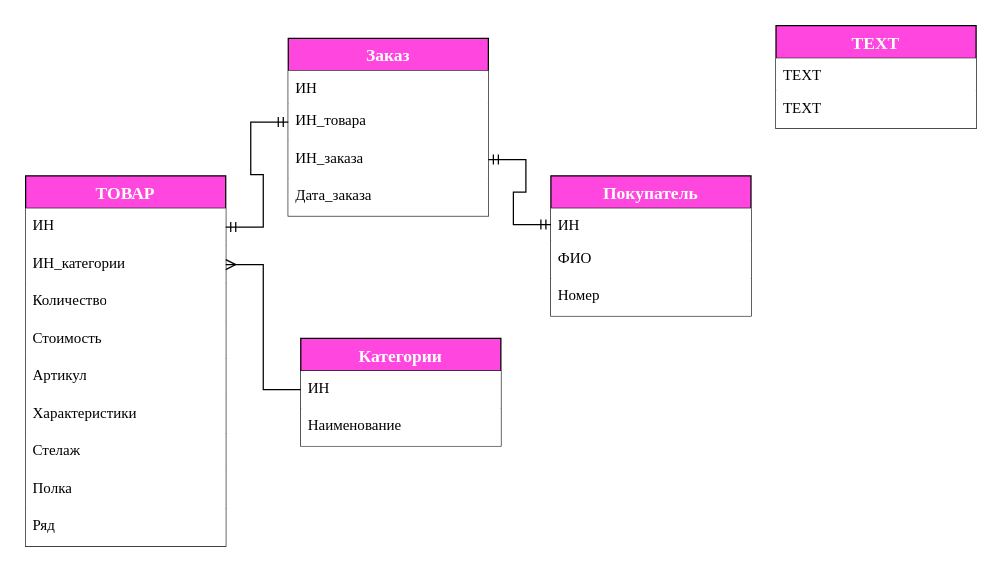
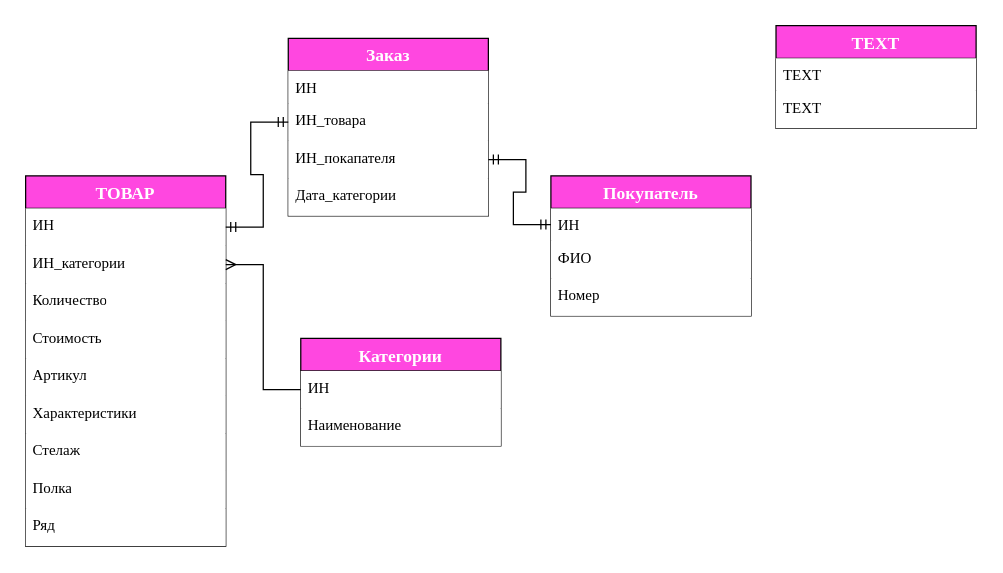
  <mxCell id="0" />
  <mxCell id="1" parent="0" />
  <mxCell id="2" value="ТОВАР" style="swimlane;fontStyle=1;childLayout=stackLayout;horizontal=1;startSize=26;horizontalStack=0;resizeParent=1;resizeParentMax=0;resizeLast=0;collapsible=1;marginBottom=0;align=center;fontSize=14;labelBackgroundColor=none;fillColor=#FF47E0;fontColor=#FFFFFF;fontFamily=Comic Sans MS;" parent="1" vertex="1"><mxGeometry x="20" y="140" width="160" height="296" as="geometry" /></mxCell>
  <mxCell id="3" value="ИН" style="text;strokeColor=none;fillColor=default;spacingLeft=4;spacingRight=4;overflow=hidden;rotatable=0;points=[[0,0.5],[1,0.5]];portConstraint=eastwest;fontSize=12;whiteSpace=wrap;html=1;fontFamily=Comic Sans MS;" parent="2" vertex="1"><mxGeometry y="26" width="160" height="30" as="geometry" /></mxCell>
  <mxCell id="4" value="ИН_категории" style="text;strokeColor=none;fillColor=default;spacingLeft=4;spacingRight=4;overflow=hidden;rotatable=0;points=[[0,0.5],[1,0.5]];portConstraint=eastwest;fontSize=12;whiteSpace=wrap;html=1;fontFamily=Comic Sans MS;" parent="2" vertex="1"><mxGeometry y="56" width="160" height="30" as="geometry" /></mxCell>
  <mxCell id="5" value="Количество" style="text;strokeColor=none;fillColor=default;spacingLeft=4;spacingRight=4;overflow=hidden;rotatable=0;points=[[0,0.5],[1,0.5]];portConstraint=eastwest;fontSize=12;whiteSpace=wrap;html=1;fontFamily=Comic Sans MS;" parent="2" vertex="1"><mxGeometry y="86" width="160" height="30" as="geometry" /></mxCell>
  <mxCell id="6" value="Стоимость" style="text;strokeColor=none;fillColor=default;spacingLeft=4;spacingRight=4;overflow=hidden;rotatable=0;points=[[0,0.5],[1,0.5]];portConstraint=eastwest;fontSize=12;whiteSpace=wrap;html=1;fontFamily=Comic Sans MS;" parent="2" vertex="1"><mxGeometry y="116" width="160" height="30" as="geometry" /></mxCell>
  <mxCell id="7" value="Артикул" style="text;strokeColor=none;fillColor=default;spacingLeft=4;spacingRight=4;overflow=hidden;rotatable=0;points=[[0,0.5],[1,0.5]];portConstraint=eastwest;fontSize=12;whiteSpace=wrap;html=1;fontFamily=Comic Sans MS;" parent="2" vertex="1"><mxGeometry y="146" width="160" height="30" as="geometry" /></mxCell>
  <mxCell id="8" value="Характеристики" style="text;strokeColor=none;fillColor=default;spacingLeft=4;spacingRight=4;overflow=hidden;rotatable=0;points=[[0,0.5],[1,0.5]];portConstraint=eastwest;fontSize=12;whiteSpace=wrap;html=1;fontFamily=Comic Sans MS;" parent="2" vertex="1"><mxGeometry y="176" width="160" height="30" as="geometry" /></mxCell>
  <mxCell id="9" value="Стелаж" style="text;strokeColor=none;fillColor=default;spacingLeft=4;spacingRight=4;overflow=hidden;rotatable=0;points=[[0,0.5],[1,0.5]];portConstraint=eastwest;fontSize=12;whiteSpace=wrap;html=1;fontFamily=Comic Sans MS;" parent="2" vertex="1"><mxGeometry y="206" width="160" height="30" as="geometry" /></mxCell>
  <mxCell id="10" value="Полка" style="text;strokeColor=none;fillColor=default;spacingLeft=4;spacingRight=4;overflow=hidden;rotatable=0;points=[[0,0.5],[1,0.5]];portConstraint=eastwest;fontSize=12;whiteSpace=wrap;html=1;fontFamily=Comic Sans MS;" parent="2" vertex="1"><mxGeometry y="236" width="160" height="30" as="geometry" /></mxCell>
  <mxCell id="11" value="Ряд" style="text;strokeColor=none;fillColor=default;spacingLeft=4;spacingRight=4;overflow=hidden;rotatable=0;points=[[0,0.5],[1,0.5]];portConstraint=eastwest;fontSize=12;whiteSpace=wrap;html=1;fontFamily=Comic Sans MS;" parent="2" vertex="1"><mxGeometry y="266" width="160" height="30" as="geometry" /></mxCell>
  <mxCell id="12" value="Категории" style="swimlane;fontStyle=1;childLayout=stackLayout;horizontal=1;startSize=26;horizontalStack=0;resizeParent=1;resizeParentMax=0;resizeLast=0;collapsible=1;marginBottom=0;align=center;fontSize=14;labelBackgroundColor=none;fillColor=#FF47E0;fontColor=#FFFFFF;fontFamily=Comic Sans MS;" parent="1" vertex="1"><mxGeometry x="240" y="270" width="160" height="86" as="geometry" /></mxCell>
  <mxCell id="13" value="ИН" style="text;strokeColor=none;fillColor=default;spacingLeft=4;spacingRight=4;overflow=hidden;rotatable=0;points=[[0,0.5],[1,0.5]];portConstraint=eastwest;fontSize=12;whiteSpace=wrap;html=1;fontFamily=Comic Sans MS;" parent="12" vertex="1"><mxGeometry y="26" width="160" height="30" as="geometry" /></mxCell>
  <mxCell id="14" value="Наименование" style="text;strokeColor=none;fillColor=default;spacingLeft=4;spacingRight=4;overflow=hidden;rotatable=0;points=[[0,0.5],[1,0.5]];portConstraint=eastwest;fontSize=12;whiteSpace=wrap;html=1;fontFamily=Comic Sans MS;" parent="12" vertex="1"><mxGeometry y="56" width="160" height="30" as="geometry" /></mxCell>
  <mxCell id="15" value="TEXT" style="swimlane;fontStyle=1;childLayout=stackLayout;horizontal=1;startSize=26;horizontalStack=0;resizeParent=1;resizeParentMax=0;resizeLast=0;collapsible=1;marginBottom=0;align=center;fontSize=14;labelBackgroundColor=none;fillColor=#FF47E0;fontColor=#FFFFFF;fontFamily=Comic Sans MS;" parent="1" vertex="1"><mxGeometry x="620" y="20" width="160" height="82" as="geometry" /></mxCell>
  <mxCell id="16" value="TEXT" style="text;strokeColor=none;fillColor=default;spacingLeft=4;spacingRight=4;overflow=hidden;rotatable=0;points=[[0,0.5],[1,0.5]];portConstraint=eastwest;fontSize=12;whiteSpace=wrap;html=1;fontFamily=Comic Sans MS;" parent="15" vertex="1"><mxGeometry y="26" width="160" height="26" as="geometry" /></mxCell>
  <mxCell id="17" value="TEXT" style="text;strokeColor=none;fillColor=default;spacingLeft=4;spacingRight=4;overflow=hidden;rotatable=0;points=[[0,0.5],[1,0.5]];portConstraint=eastwest;fontSize=12;whiteSpace=wrap;html=1;fontFamily=Comic Sans MS;" parent="15" vertex="1"><mxGeometry y="52" width="160" height="30" as="geometry" /></mxCell>
  <mxCell id="18" value="" style="edgeStyle=entityRelationEdgeStyle;fontSize=12;html=1;endArrow=ERmany;rounded=0;" parent="1" source="13" target="4" edge="1"><mxGeometry width="100" height="100" relative="1" as="geometry"><mxPoint x="1220" y="150" as="sourcePoint" /><mxPoint x="1320" y="50" as="targetPoint" /></mxGeometry></mxCell>
  <mxCell id="19" value="Заказ" style="swimlane;fontStyle=1;childLayout=stackLayout;horizontal=1;startSize=26;horizontalStack=0;resizeParent=1;resizeParentMax=0;resizeLast=0;collapsible=1;marginBottom=0;align=center;fontSize=14;labelBackgroundColor=none;fillColor=#FF47E0;fontColor=#FFFFFF;fontFamily=Comic Sans MS;" parent="1" vertex="1"><mxGeometry x="230" y="30" width="160" height="142" as="geometry" /></mxCell>
  <mxCell id="20" value="ИН" style="text;strokeColor=none;fillColor=default;spacingLeft=4;spacingRight=4;overflow=hidden;rotatable=0;points=[[0,0.5],[1,0.5]];portConstraint=eastwest;fontSize=12;whiteSpace=wrap;html=1;fontFamily=Comic Sans MS;" parent="19" vertex="1"><mxGeometry y="26" width="160" height="26" as="geometry" /></mxCell>
  <mxCell id="21" value="ИН_товара" style="text;strokeColor=none;fillColor=default;spacingLeft=4;spacingRight=4;overflow=hidden;rotatable=0;points=[[0,0.5],[1,0.5]];portConstraint=eastwest;fontSize=12;whiteSpace=wrap;html=1;fontFamily=Comic Sans MS;" parent="19" vertex="1"><mxGeometry y="52" width="160" height="30" as="geometry" /></mxCell>
- <mxCell id="22" value="ИН_заказа" style="text;strokeColor=none;fillColor=default;spacingLeft=4;spacingRight=4;overflow=hidden;rotatable=0;points=[[0,0.5],[1,0.5]];portConstraint=eastwest;fontSize=12;whiteSpace=wrap;html=1;fontFamily=Comic Sans MS;" parent="19" vertex="1"><mxGeometry y="82" width="160" height="30" as="geometry" /></mxCell>
- <mxCell id="23" value="Дата_заказа" style="text;strokeColor=none;fillColor=default;spacingLeft=4;spacingRight=4;overflow=hidden;rotatable=0;points=[[0,0.5],[1,0.5]];portConstraint=eastwest;fontSize=12;whiteSpace=wrap;html=1;fontFamily=Comic Sans MS;" parent="19" vertex="1"><mxGeometry y="112" width="160" height="30" as="geometry" /></mxCell>
+ <mxCell id="22" value="ИН_покапателя" style="text;strokeColor=none;fillColor=default;spacingLeft=4;spacingRight=4;overflow=hidden;rotatable=0;points=[[0,0.5],[1,0.5]];portConstraint=eastwest;fontSize=12;whiteSpace=wrap;html=1;fontFamily=Comic Sans MS;" parent="19" vertex="1"><mxGeometry y="82" width="160" height="30" as="geometry" /></mxCell>
+ <mxCell id="23" value="Дата_категории" style="text;strokeColor=none;fillColor=default;spacingLeft=4;spacingRight=4;overflow=hidden;rotatable=0;points=[[0,0.5],[1,0.5]];portConstraint=eastwest;fontSize=12;whiteSpace=wrap;html=1;fontFamily=Comic Sans MS;" parent="19" vertex="1"><mxGeometry y="112" width="160" height="30" as="geometry" /></mxCell>
  <mxCell id="24" value="" style="edgeStyle=entityRelationEdgeStyle;fontSize=12;html=1;endArrow=ERmandOne;startArrow=ERmandOne;rounded=0;exitX=1;exitY=0.5;exitDx=0;exitDy=0;" parent="1" source="3" target="21" edge="1"><mxGeometry width="100" height="100" relative="1" as="geometry"><mxPoint x="190" y="201" as="sourcePoint" /><mxPoint x="150" y="227" as="targetPoint" /></mxGeometry></mxCell>
  <mxCell id="25" value="Покупатель" style="swimlane;fontStyle=1;childLayout=stackLayout;horizontal=1;startSize=26;horizontalStack=0;resizeParent=1;resizeParentMax=0;resizeLast=0;collapsible=1;marginBottom=0;align=center;fontSize=14;labelBackgroundColor=none;fillColor=#FF47E0;fontColor=#FFFFFF;fontFamily=Comic Sans MS;" parent="1" vertex="1"><mxGeometry x="440" y="140" width="160" height="112" as="geometry" /></mxCell>
  <mxCell id="26" value="ИН" style="text;strokeColor=none;fillColor=default;spacingLeft=4;spacingRight=4;overflow=hidden;rotatable=0;points=[[0,0.5],[1,0.5]];portConstraint=eastwest;fontSize=12;whiteSpace=wrap;html=1;fontFamily=Comic Sans MS;" parent="25" vertex="1"><mxGeometry y="26" width="160" height="26" as="geometry" /></mxCell>
  <mxCell id="27" value="ФИО" style="text;strokeColor=none;fillColor=default;spacingLeft=4;spacingRight=4;overflow=hidden;rotatable=0;points=[[0,0.5],[1,0.5]];portConstraint=eastwest;fontSize=12;whiteSpace=wrap;html=1;fontFamily=Comic Sans MS;" parent="25" vertex="1"><mxGeometry y="52" width="160" height="30" as="geometry" /></mxCell>
  <mxCell id="28" value="Номер" style="text;strokeColor=none;fillColor=default;spacingLeft=4;spacingRight=4;overflow=hidden;rotatable=0;points=[[0,0.5],[1,0.5]];portConstraint=eastwest;fontSize=12;whiteSpace=wrap;html=1;fontFamily=Comic Sans MS;" parent="25" vertex="1"><mxGeometry y="82" width="160" height="30" as="geometry" /></mxCell>
  <mxCell id="29" value="" style="edgeStyle=entityRelationEdgeStyle;fontSize=12;html=1;endArrow=ERmandOne;startArrow=ERmandOne;rounded=0;" parent="1" source="26" target="22" edge="1"><mxGeometry width="100" height="100" relative="1" as="geometry"><mxPoint x="550" y="224" as="sourcePoint" /><mxPoint x="590" y="140" as="targetPoint" /></mxGeometry></mxCell>
